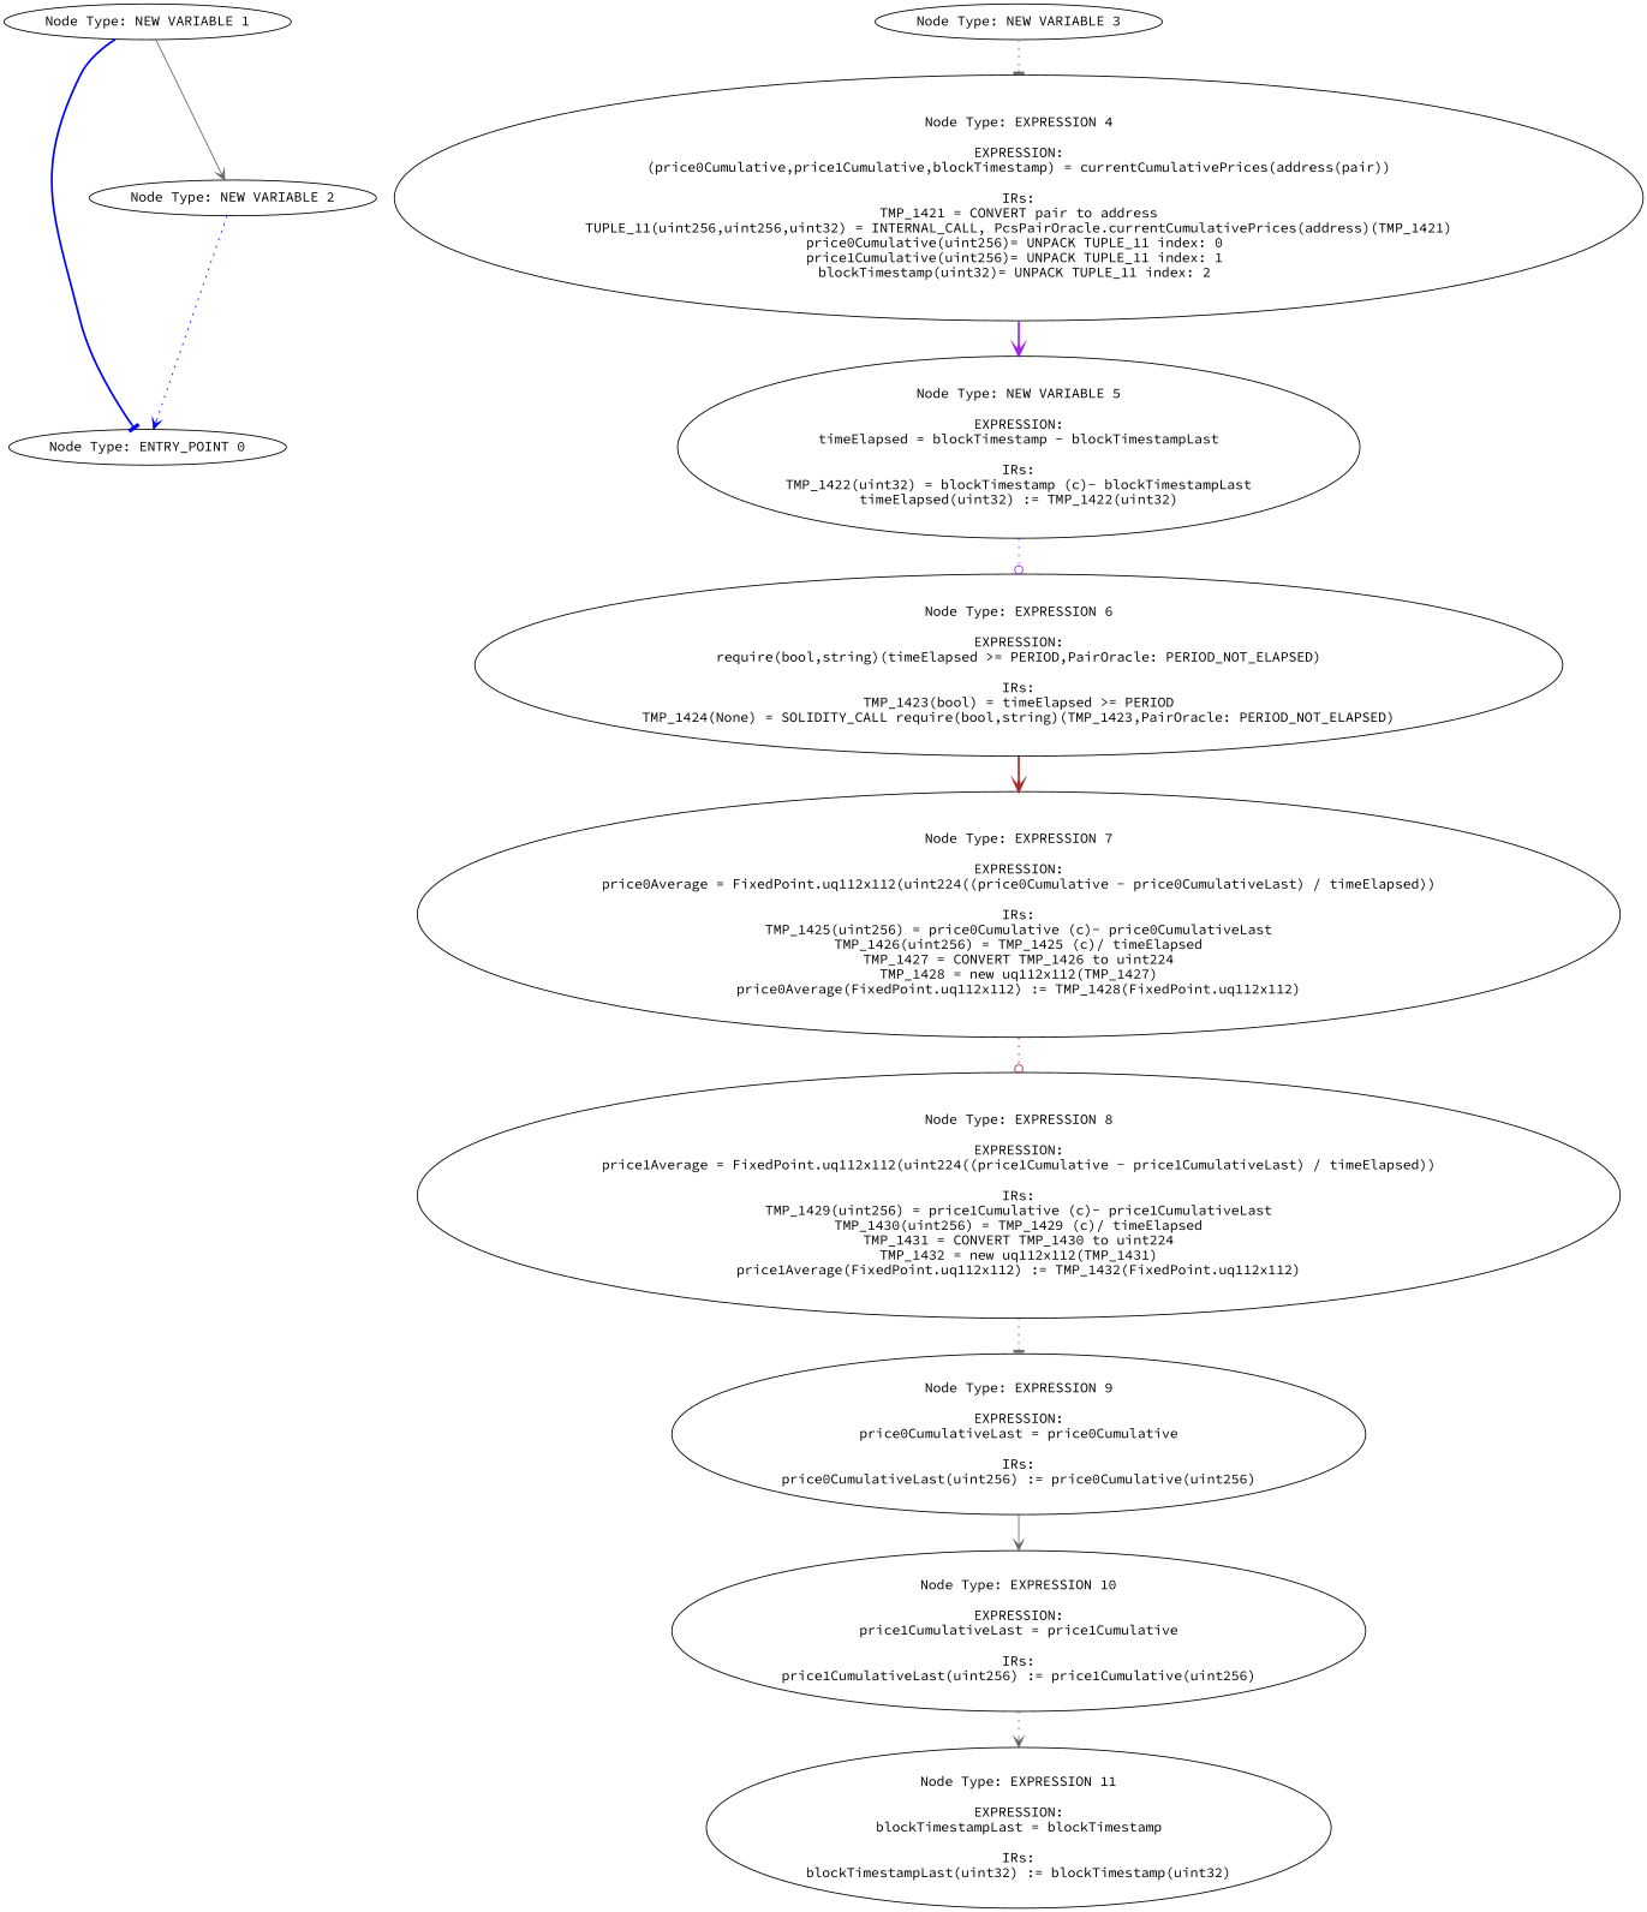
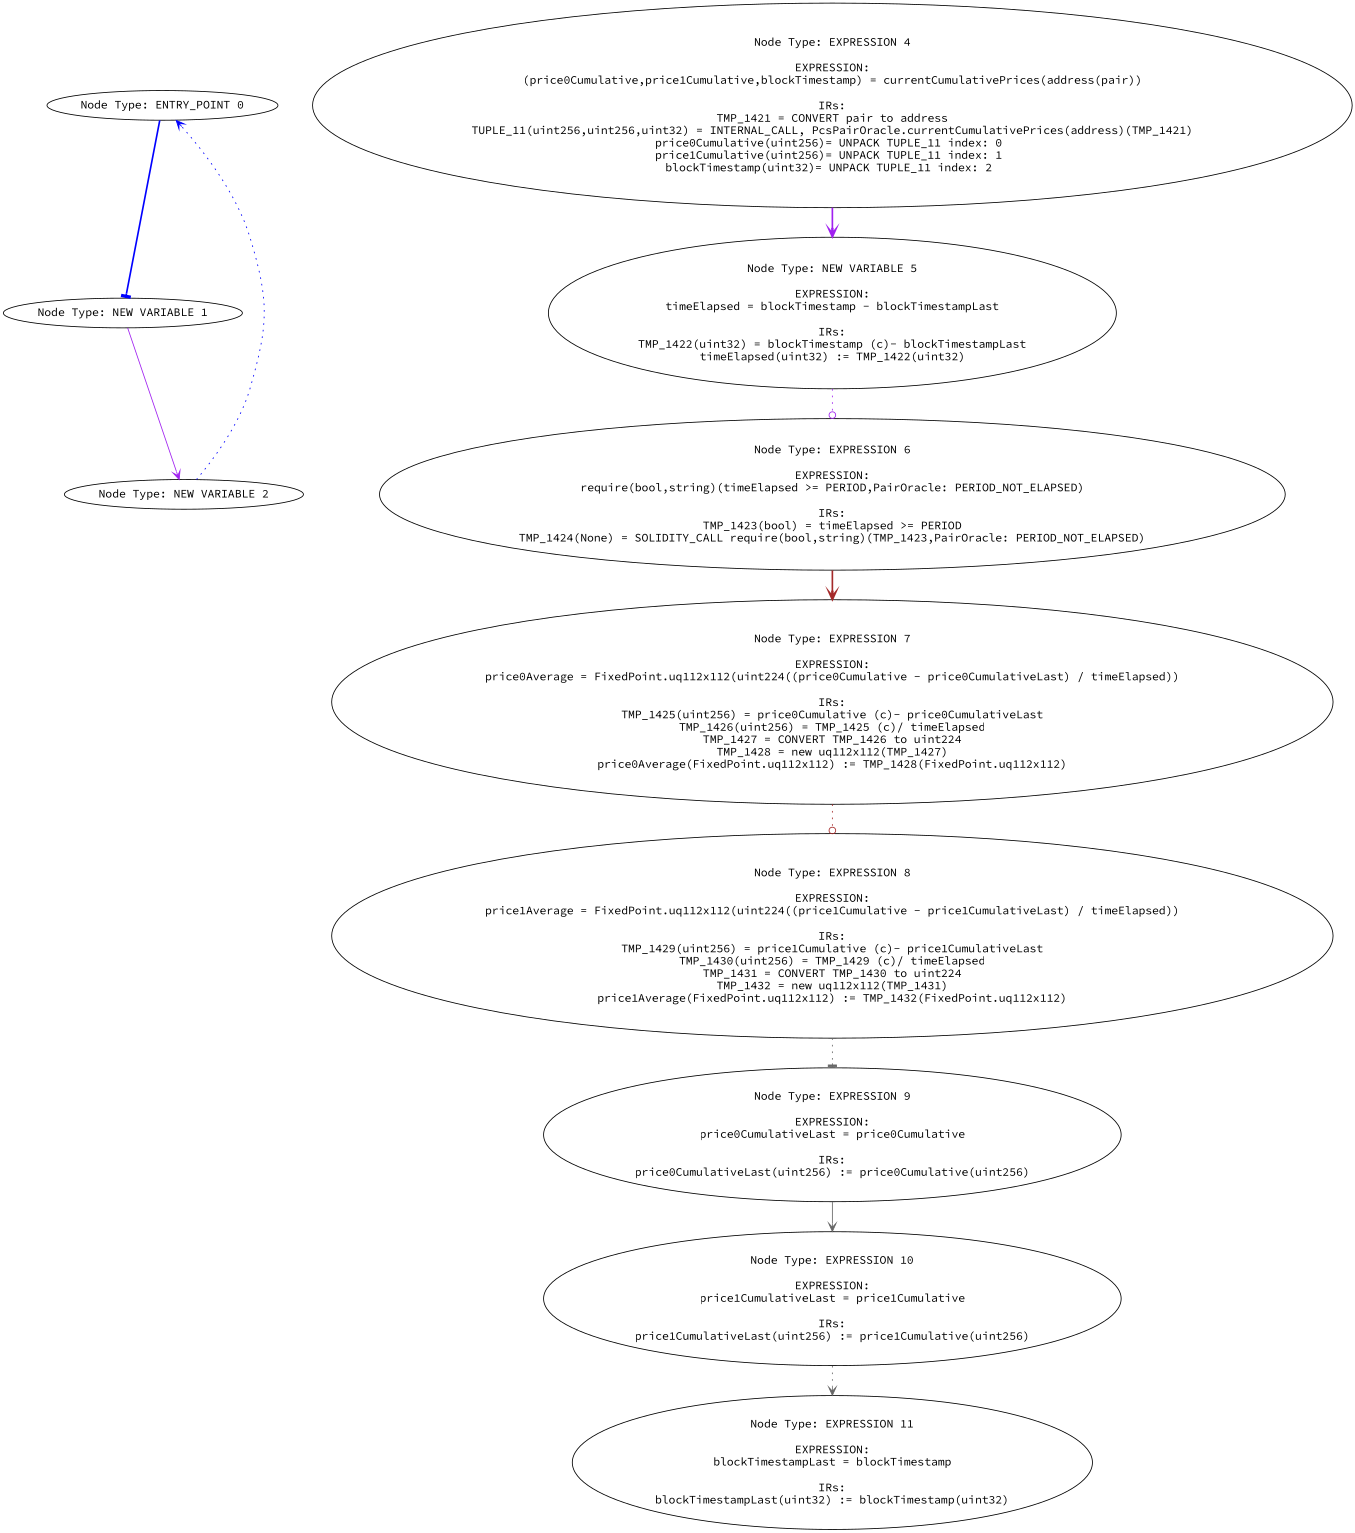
  digraph {
    fontname="Source Code Pro"
    node [fontname="Source Code Pro"]
    edge [arrowhead=vee color=gray40 fontname="Source Code Pro" style=dotted]
    n1 [label="Node Type: ENTRY_POINT 0\n"]
    n2 [label="Node Type: NEW VARIABLE 1\n"]
    n3 [label="Node Type: NEW VARIABLE 2\n"]
-   n4 [label="Node Type: NEW VARIABLE 3\n"]
    n5 [label="Node Type: EXPRESSION 4\n\nEXPRESSION:\n(price0Cumulative,price1Cumulative,blockTimestamp) = currentCumulativePrices(address(pair))\n\nIRs:\nTMP_1421 = CONVERT pair to address\nTUPLE_11(uint256,uint256,uint32) = INTERNAL_CALL, PcsPairOracle.currentCumulativePrices(address)(TMP_1421)\nprice0Cumulative(uint256)= UNPACK TUPLE_11 index: 0 \nprice1Cumulative(uint256)= UNPACK TUPLE_11 index: 1 \nblockTimestamp(uint32)= UNPACK TUPLE_11 index: 2 "]
    n6 [label="Node Type: NEW VARIABLE 5\n\nEXPRESSION:\ntimeElapsed = blockTimestamp - blockTimestampLast\n\nIRs:\nTMP_1422(uint32) = blockTimestamp (c)- blockTimestampLast\ntimeElapsed(uint32) := TMP_1422(uint32)"]
    n7 [label="Node Type: EXPRESSION 6\n\nEXPRESSION:\nrequire(bool,string)(timeElapsed >= PERIOD,PairOracle: PERIOD_NOT_ELAPSED)\n\nIRs:\nTMP_1423(bool) = timeElapsed >= PERIOD\nTMP_1424(None) = SOLIDITY_CALL require(bool,string)(TMP_1423,PairOracle: PERIOD_NOT_ELAPSED)"]
    n8 [label="Node Type: EXPRESSION 7\n\nEXPRESSION:\nprice0Average = FixedPoint.uq112x112(uint224((price0Cumulative - price0CumulativeLast) / timeElapsed))\n\nIRs:\nTMP_1425(uint256) = price0Cumulative (c)- price0CumulativeLast\nTMP_1426(uint256) = TMP_1425 (c)/ timeElapsed\nTMP_1427 = CONVERT TMP_1426 to uint224\nTMP_1428 = new uq112x112(TMP_1427)\nprice0Average(FixedPoint.uq112x112) := TMP_1428(FixedPoint.uq112x112)"]
    n9 [label="Node Type: EXPRESSION 8\n\nEXPRESSION:\nprice1Average = FixedPoint.uq112x112(uint224((price1Cumulative - price1CumulativeLast) / timeElapsed))\n\nIRs:\nTMP_1429(uint256) = price1Cumulative (c)- price1CumulativeLast\nTMP_1430(uint256) = TMP_1429 (c)/ timeElapsed\nTMP_1431 = CONVERT TMP_1430 to uint224\nTMP_1432 = new uq112x112(TMP_1431)\nprice1Average(FixedPoint.uq112x112) := TMP_1432(FixedPoint.uq112x112)"]
    n10 [label="Node Type: EXPRESSION 9\n\nEXPRESSION:\nprice0CumulativeLast = price0Cumulative\n\nIRs:\nprice0CumulativeLast(uint256) := price0Cumulative(uint256)"]
    n11 [label="Node Type: EXPRESSION 10\n\nEXPRESSION:\nprice1CumulativeLast = price1Cumulative\n\nIRs:\nprice1CumulativeLast(uint256) := price1Cumulative(uint256)"]
    n12 [label="Node Type: EXPRESSION 11\n\nEXPRESSION:\nblockTimestampLast = blockTimestamp\n\nIRs:\nblockTimestampLast(uint32) := blockTimestamp(uint32)"]
-   n2 -> n1 [arrowhead=tee color=blue style=bold]
-   n2 -> n3 [style=solid]
+   n1 -> n2 [arrowhead=tee color=blue style=bold]
+   n2 -> n3 [color=purple style=solid]
    n3 -> n1 [color=blue]
-   n4 -> n5 [arrowhead=tee]
    n5 -> n6 [color=purple style=bold]
    n6 -> n7 [arrowhead=odot color=purple]
    n7 -> n8 [color=brown style=bold]
    n8 -> n9 [arrowhead=odot color=brown]
    n9 -> n10 [arrowhead=tee]
    n10 -> n11 [style=solid]
    n11 -> n12
  }
